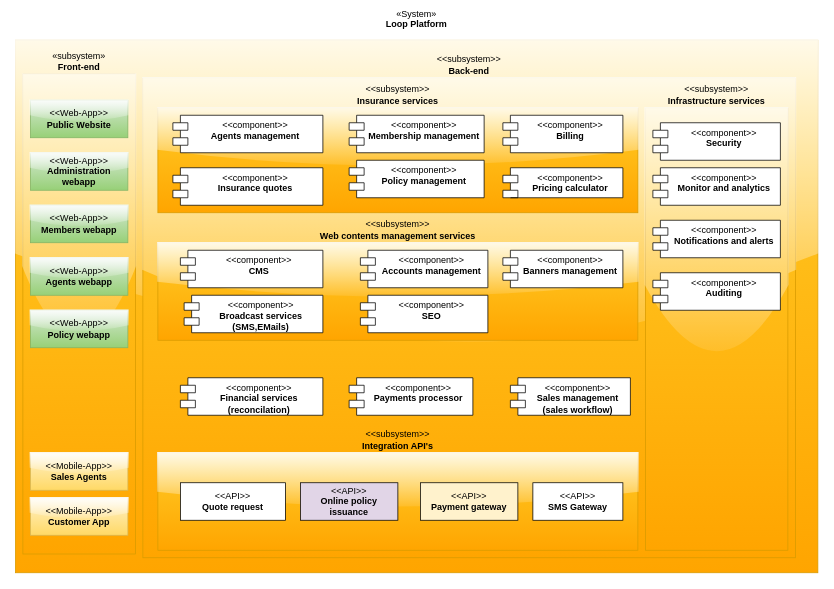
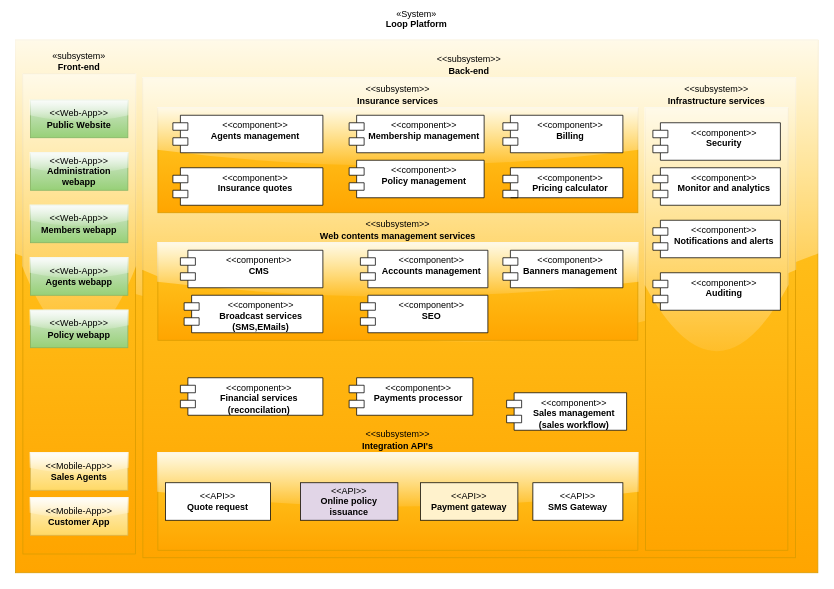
  <mxCell id="0" />
  <mxCell id="1" parent="0" />
  <mxCell id="2" value="&lt;p style=&quot;line-height: 110%;&quot;&gt;«System»&lt;br&gt;&lt;b&gt;Loop Platform&lt;/b&gt;&lt;/p&gt;" style="html=1;whiteSpace=wrap;rotation=0;labelPosition=center;verticalLabelPosition=top;align=center;verticalAlign=bottom;labelBackgroundColor=none;fillColor=#ffcd28;strokeColor=#d79b00;shadow=0;rounded=0;glass=1;gradientColor=#ffa500;" parent="1" vertex="1"><mxGeometry x="20" y="20" width="1070" height="710" as="geometry" /></mxCell>
  <mxCell id="3" value="«subsystem»&lt;br style=&quot;border-color: var(--border-color);&quot;&gt;&lt;b&gt;Front-end&lt;/b&gt;" style="html=1;whiteSpace=wrap;labelPosition=center;verticalLabelPosition=top;align=center;verticalAlign=bottom;glass=1;fillColor=#ffcd28;strokeColor=#d79b00;gradientColor=#ffa500;" parent="1" vertex="1"><mxGeometry x="30" y="65" width="150" height="640" as="geometry" /></mxCell>
  <mxCell id="4" value="&amp;lt;&amp;lt;subsystem&amp;gt;&amp;gt;&lt;br&gt;&lt;b&gt;Back-end&lt;/b&gt;" style="html=1;whiteSpace=wrap;labelPosition=center;verticalLabelPosition=top;align=center;verticalAlign=bottom;fillColor=#ffcd28;strokeColor=#d79b00;glass=1;gradientColor=#ffa500;" parent="1" vertex="1"><mxGeometry x="190" y="70" width="870" height="640" as="geometry" /></mxCell>
  <mxCell id="5" value="&amp;lt;&amp;lt;subsystem&amp;gt;&amp;gt;&lt;br style=&quot;border-color: var(--border-color);&quot;&gt;&lt;b&gt;Infrastructure services&lt;/b&gt;" style="html=1;whiteSpace=wrap;labelPosition=center;verticalLabelPosition=top;align=center;verticalAlign=bottom;fillColor=#ffcd28;strokeColor=#d79b00;glass=1;gradientColor=#ffa500;" parent="1" vertex="1"><mxGeometry x="860" y="110" width="190" height="590" as="geometry" /></mxCell>
  <mxCell id="6" value="&amp;lt;&amp;lt;subsystem&amp;gt;&amp;gt;&lt;br style=&quot;border-color: var(--border-color);&quot;&gt;&lt;b&gt;Insurance services&lt;/b&gt;" style="html=1;whiteSpace=wrap;labelPosition=center;verticalLabelPosition=top;align=center;verticalAlign=bottom;fillColor=#ffcd28;strokeColor=#d79b00;glass=1;gradientColor=#ffa500;" parent="1" vertex="1"><mxGeometry x="210" y="110" width="640" height="140" as="geometry" /></mxCell>
  <mxCell id="7" value="&amp;lt;&amp;lt;subsystem&amp;gt;&amp;gt;&lt;br style=&quot;border-color: var(--border-color);&quot;&gt;&lt;b&gt;Web contents management services&lt;/b&gt;" style="html=1;whiteSpace=wrap;labelPosition=center;verticalLabelPosition=top;align=center;verticalAlign=bottom;glass=1;fillColor=#ffcd28;strokeColor=#d79b00;gradientColor=#ffa500;" parent="1" vertex="1"><mxGeometry x="210" y="290" width="640" height="130" as="geometry" /></mxCell>
  <mxCell id="8" value="&amp;lt;&amp;lt;subsystem&amp;gt;&amp;gt;&lt;br style=&quot;border-color: var(--border-color);&quot;&gt;&lt;b&gt;Integration API's&lt;/b&gt;" style="html=1;whiteSpace=wrap;labelPosition=center;verticalLabelPosition=top;align=center;verticalAlign=bottom;glass=1;fillColor=#ffcd28;strokeColor=#d79b00;gradientColor=#ffa500;" parent="1" vertex="1"><mxGeometry x="210" y="570" width="640" height="130" as="geometry" /></mxCell>
  <mxCell id="9" value="&amp;lt;&amp;lt;API&amp;gt;&amp;gt;&lt;br&gt;&lt;b&gt;SMS Gateway&lt;/b&gt;" style="html=1;whiteSpace=wrap;" parent="1" vertex="1"><mxGeometry x="710" y="610" width="120" height="50" as="geometry" /></mxCell>
  <mxCell id="10" value="&amp;lt;&amp;lt;API&amp;gt;&amp;gt;&lt;br&gt;&lt;b&gt;Payment gateway&lt;/b&gt;" style="html=1;whiteSpace=wrap;fillColor=#fff2cc;" parent="1" vertex="1"><mxGeometry x="560" y="610" width="130" height="50" as="geometry" /></mxCell>
  <mxCell id="11" value="&amp;lt;&amp;lt;API&amp;gt;&amp;gt;&lt;br&gt;&lt;b&gt;Online policy issuance&lt;/b&gt;" style="html=1;whiteSpace=wrap;fillColor=#e1d5e7;" parent="1" vertex="1"><mxGeometry x="400" y="610" width="130" height="50" as="geometry" /></mxCell>
- <mxCell id="12" value="&amp;lt;&amp;lt;API&amp;gt;&amp;gt;&lt;br&gt;&lt;b&gt;Quote request&lt;/b&gt;" style="html=1;whiteSpace=wrap;" parent="1" vertex="1"><mxGeometry x="240" y="610" width="140" height="50" as="geometry" /></mxCell>
+ <mxCell id="12" value="&amp;lt;&amp;lt;API&amp;gt;&amp;gt;&lt;br&gt;&lt;b&gt;Quote request&lt;/b&gt;" style="html=1;whiteSpace=wrap;" parent="1" vertex="1"><mxGeometry x="220" y="610" width="140" height="50" as="geometry" /></mxCell>
  <mxCell id="13" value="&amp;lt;&amp;lt;Mobile-App&amp;gt;&amp;gt;&lt;br&gt;&lt;b&gt;Customer App&lt;/b&gt;" style="html=1;whiteSpace=wrap;fillColor=#fff2cc;gradientColor=#ffd966;strokeColor=#d6b656;glass=1;" parent="1" vertex="1"><mxGeometry x="40" y="630" width="130" height="50" as="geometry" /></mxCell>
  <mxCell id="14" value="&amp;lt;&amp;lt;Mobile-App&amp;gt;&amp;gt;&lt;br&gt;&lt;b&gt;Sales Agents&lt;/b&gt;" style="html=1;whiteSpace=wrap;fillColor=#fff2cc;gradientColor=#ffd966;strokeColor=#d6b656;glass=1;" parent="1" vertex="1"><mxGeometry x="40" y="570" width="130" height="50" as="geometry" /></mxCell>
  <mxCell id="15" value="&amp;lt;&amp;lt;Web-App&amp;gt;&amp;gt;&lt;br&gt;&lt;b&gt;Policy webapp&lt;/b&gt;" style="html=1;whiteSpace=wrap;fillColor=#d5e8d4;strokeColor=#82b366;glass=1;gradientColor=#97d077;" parent="1" vertex="1"><mxGeometry x="40" y="380" width="130" height="50" as="geometry" /></mxCell>
  <mxCell id="16" value="&amp;lt;&amp;lt;Web-App&amp;gt;&amp;gt;&lt;br&gt;&lt;b&gt;Agents webapp&lt;/b&gt;" style="html=1;whiteSpace=wrap;glass=1;fillColor=#d5e8d4;strokeColor=#82b366;gradientColor=#97d077;" parent="1" vertex="1"><mxGeometry x="40" y="310" width="130" height="50" as="geometry" /></mxCell>
  <mxCell id="17" value="&amp;lt;&amp;lt;Web-App&amp;gt;&amp;gt;&lt;br&gt;&lt;b&gt;Members webapp&lt;/b&gt;" style="html=1;whiteSpace=wrap;glass=1;fillColor=#d5e8d4;strokeColor=#82b366;gradientColor=#97d077;" parent="1" vertex="1"><mxGeometry x="40" y="240" width="130" height="50" as="geometry" /></mxCell>
  <mxCell id="18" value="&amp;lt;&amp;lt;Web-App&amp;gt;&amp;gt;&lt;br&gt;&lt;b&gt;Administration webapp&lt;/b&gt;" style="html=1;whiteSpace=wrap;glass=1;fillColor=#d5e8d4;strokeColor=#82b366;gradientColor=#97d077;" parent="1" vertex="1"><mxGeometry x="40" y="170" width="130" height="50" as="geometry" /></mxCell>
  <mxCell id="19" value="&amp;lt;&amp;lt;Web-App&amp;gt;&amp;gt;&lt;br&gt;&lt;b&gt;Public Website&lt;/b&gt;" style="html=1;whiteSpace=wrap;fillColor=#d5e8d4;strokeColor=#82b366;glass=1;gradientColor=#97d077;" parent="1" vertex="1"><mxGeometry x="40" y="100" width="130" height="50" as="geometry" /></mxCell>
  <mxCell id="20" value="&amp;lt;&amp;lt;component&amp;gt;&amp;gt;&lt;br&gt;&lt;b&gt;SEO&lt;/b&gt;" style="shape=module;align=left;spacingLeft=20;align=center;verticalAlign=top;whiteSpace=wrap;html=1;" parent="1" vertex="1"><mxGeometry x="480" y="360" width="170" height="50" as="geometry" /></mxCell>
- <mxCell id="21" value="&amp;lt;&amp;lt;component&amp;gt;&amp;gt;&lt;br&gt;&lt;b&gt;Sales management&lt;br&gt;(sales workflow)&lt;/b&gt;" style="shape=module;align=left;spacingLeft=20;align=center;verticalAlign=top;whiteSpace=wrap;html=1;" parent="1" vertex="1"><mxGeometry x="680" y="470" width="160" height="50" as="geometry" /></mxCell>
+ <mxCell id="21" value="&amp;lt;&amp;lt;component&amp;gt;&amp;gt;&lt;br&gt;&lt;b&gt;Sales management&lt;br&gt;(sales workflow)&lt;/b&gt;" style="shape=module;align=left;spacingLeft=20;align=center;verticalAlign=top;whiteSpace=wrap;html=1;" parent="1" vertex="1"><mxGeometry x="675" y="490" width="160" height="50" as="geometry" /></mxCell>
  <mxCell id="22" value="&amp;lt;&amp;lt;component&amp;gt;&amp;gt;&lt;br&gt;&lt;b&gt;Payments processor&lt;/b&gt;" style="shape=module;align=left;spacingLeft=20;align=center;verticalAlign=top;whiteSpace=wrap;html=1;" parent="1" vertex="1"><mxGeometry x="465" y="470" width="165" height="50" as="geometry" /></mxCell>
  <mxCell id="23" value="&amp;lt;&amp;lt;component&amp;gt;&amp;gt;&lt;br&gt;&lt;b&gt;Financial services&lt;br&gt;(reconcilation)&lt;/b&gt;" style="shape=module;align=left;spacingLeft=20;align=center;verticalAlign=top;whiteSpace=wrap;html=1;" parent="1" vertex="1"><mxGeometry x="240" y="470" width="190" height="50" as="geometry" /></mxCell>
  <mxCell id="24" value="&amp;lt;&amp;lt;component&amp;gt;&amp;gt;&lt;br&gt;&lt;b&gt;Accounts management&lt;/b&gt;" style="shape=module;align=left;spacingLeft=20;align=center;verticalAlign=top;whiteSpace=wrap;html=1;" parent="1" vertex="1"><mxGeometry x="480" y="300" width="170" height="50" as="geometry" /></mxCell>
  <mxCell id="25" value="&amp;lt;&amp;lt;component&amp;gt;&amp;gt;&lt;br&gt;&lt;b&gt;Banners management&lt;/b&gt;" style="shape=module;align=left;spacingLeft=20;align=center;verticalAlign=top;whiteSpace=wrap;html=1;" parent="1" vertex="1"><mxGeometry x="670" y="300" width="160" height="50" as="geometry" /></mxCell>
  <mxCell id="26" value="&amp;lt;&amp;lt;component&amp;gt;&amp;gt;&lt;br&gt;&lt;b&gt;Broadcast services&lt;br&gt;(SMS,EMails)&lt;/b&gt;" style="shape=module;align=left;spacingLeft=20;align=center;verticalAlign=top;whiteSpace=wrap;html=1;" parent="1" vertex="1"><mxGeometry x="245" y="360" width="185" height="50" as="geometry" /></mxCell>
  <mxCell id="27" value="&amp;lt;&amp;lt;component&amp;gt;&amp;gt;&lt;br&gt;&lt;b&gt;CMS&lt;/b&gt;" style="shape=module;align=left;spacingLeft=20;align=center;verticalAlign=top;whiteSpace=wrap;html=1;" parent="1" vertex="1"><mxGeometry x="240" y="300" width="190" height="50" as="geometry" /></mxCell>
  <mxCell id="28" value="&amp;lt;&amp;lt;component&amp;gt;&amp;gt;&lt;br&gt;&lt;b&gt;Insurance quotes&lt;/b&gt;" style="shape=module;align=left;spacingLeft=20;align=center;verticalAlign=top;whiteSpace=wrap;html=1;" parent="1" vertex="1"><mxGeometry x="230" y="190" width="200" height="50" as="geometry" /></mxCell>
  <mxCell id="29" value="&amp;lt;&amp;lt;component&amp;gt;&amp;gt;&lt;br&gt;&lt;b&gt;Agents management&lt;/b&gt;" style="shape=module;align=left;spacingLeft=20;align=center;verticalAlign=top;whiteSpace=wrap;html=1;" parent="1" vertex="1"><mxGeometry x="230" y="120" width="200" height="50" as="geometry" /></mxCell>
  <mxCell id="30" value="&amp;lt;&amp;lt;component&amp;gt;&amp;gt;&lt;br&gt;&lt;b&gt;Policy management&lt;/b&gt;" style="shape=module;align=left;spacingLeft=20;align=center;verticalAlign=top;whiteSpace=wrap;html=1;" parent="1" vertex="1"><mxGeometry x="465" y="180" width="180" height="50" as="geometry" /></mxCell>
  <mxCell id="31" value="&amp;lt;&amp;lt;component&amp;gt;&amp;gt;&lt;br&gt;&lt;b&gt;Membership management&lt;/b&gt;" style="shape=module;align=left;spacingLeft=20;align=center;verticalAlign=top;whiteSpace=wrap;html=1;" parent="1" vertex="1"><mxGeometry x="465" y="120" width="180" height="50" as="geometry" /></mxCell>
  <mxCell id="32" value="&amp;lt;&amp;lt;component&amp;gt;&amp;gt;&lt;br&gt;&lt;b&gt;Pricing calculator&lt;/b&gt;" style="shape=module;align=left;spacingLeft=20;align=center;verticalAlign=top;whiteSpace=wrap;html=1;" parent="1" vertex="1"><mxGeometry x="670" y="190" width="160" height="40" as="geometry" /></mxCell>
  <mxCell id="33" value="&amp;lt;&amp;lt;component&amp;gt;&amp;gt;&lt;br&gt;&lt;b&gt;Billing&lt;/b&gt;" style="shape=module;align=left;spacingLeft=20;align=center;verticalAlign=top;whiteSpace=wrap;html=1;" parent="1" vertex="1"><mxGeometry x="670" y="120" width="160" height="50" as="geometry" /></mxCell>
  <mxCell id="34" value="&amp;lt;&amp;lt;component&amp;gt;&amp;gt;&lt;br&gt;&lt;b&gt;Auditing&lt;/b&gt;" style="shape=module;align=left;spacingLeft=20;align=center;verticalAlign=top;whiteSpace=wrap;html=1;" parent="1" vertex="1"><mxGeometry x="870" y="330" width="170" height="50" as="geometry" /></mxCell>
  <mxCell id="35" value="&amp;lt;&amp;lt;component&amp;gt;&amp;gt;&lt;br&gt;&lt;b&gt;Notifications and alerts&lt;/b&gt;" style="shape=module;align=left;spacingLeft=20;align=center;verticalAlign=top;whiteSpace=wrap;html=1;" parent="1" vertex="1"><mxGeometry x="870" y="260" width="170" height="50" as="geometry" /></mxCell>
  <mxCell id="36" value="&amp;lt;&amp;lt;component&amp;gt;&amp;gt;&lt;br&gt;&lt;b&gt;Monitor and analytics&lt;/b&gt;" style="shape=module;align=left;spacingLeft=20;align=center;verticalAlign=top;whiteSpace=wrap;html=1;" parent="1" vertex="1"><mxGeometry x="870" y="190" width="170" height="50" as="geometry" /></mxCell>
  <mxCell id="37" value="&amp;lt;&amp;lt;component&amp;gt;&amp;gt;&lt;br&gt;&lt;b&gt;Security&lt;/b&gt;" style="shape=module;align=left;spacingLeft=20;align=center;verticalAlign=top;whiteSpace=wrap;html=1;" parent="1" vertex="1"><mxGeometry x="870" y="130" width="170" height="50" as="geometry" /></mxCell>
